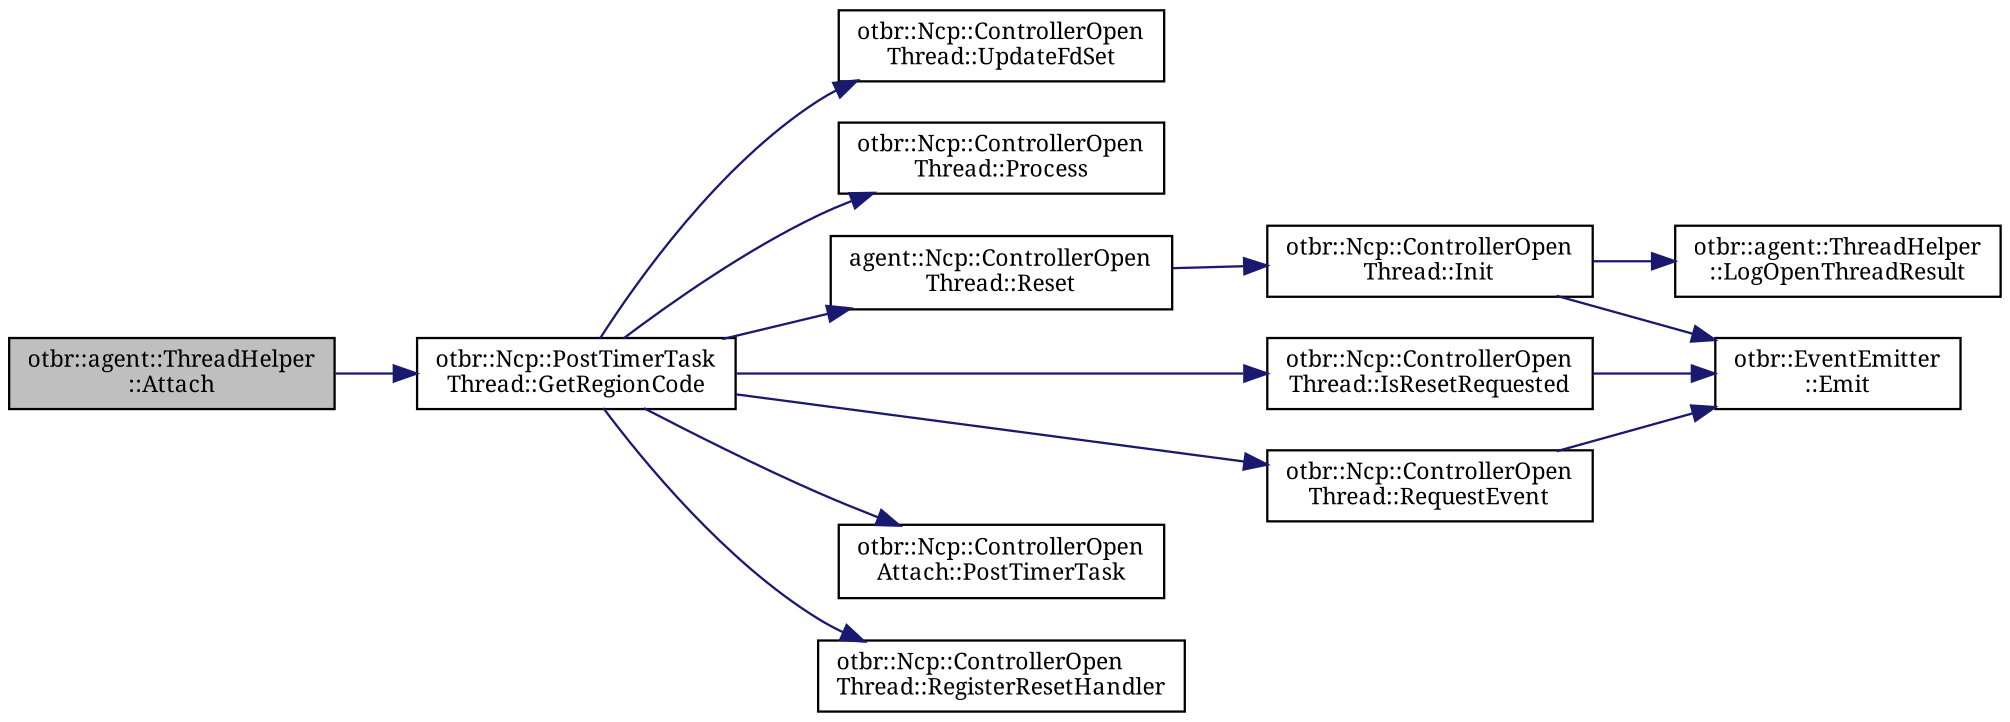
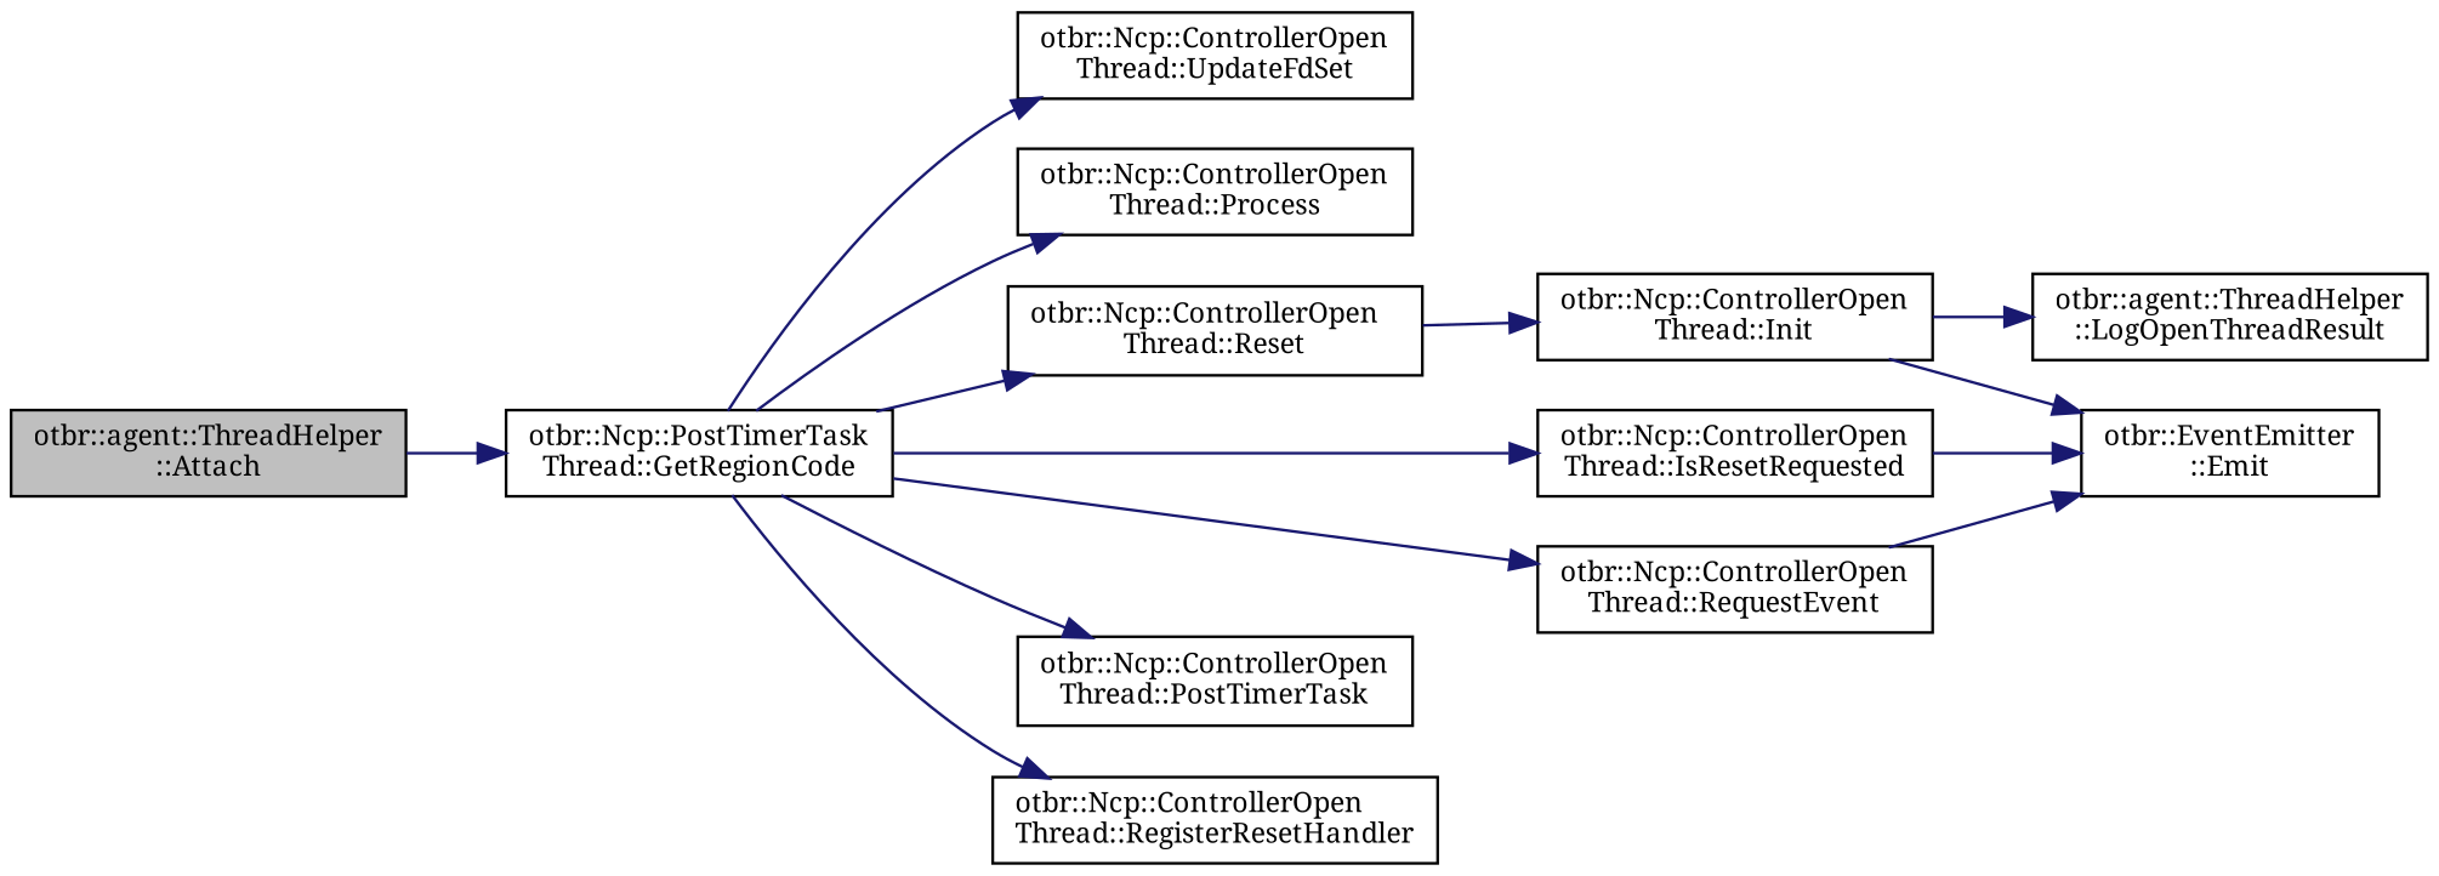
  digraph {
    fontname="Noto Serif"
    rankdir=LR
    node [color=black fillcolor=white fontname="Noto Serif" fontsize=10 shape=record style=filled]
    edge [color=midnightblue fontname="Noto Serif" fontsize=10 labelfontname=Helvetica labelfontsize=10 style=solid]
    n1 [fillcolor=grey75 fontcolor=black height=0.2 label="otbr::agent::ThreadHelper\l::Attach" width=0.4]
    n2 [height=0.2 label="otbr::Ncp::PostTimerTask\lThread::GetRegionCode" width=0.4]
    n3 [height=0.2 label="otbr::Ncp::ControllerOpen\lThread::UpdateFdSet" width=0.4]
    n4 [height=0.2 label="otbr::Ncp::ControllerOpen\lThread::Process" width=0.4]
-   n5 [height=0.2 label="agent::Ncp::ControllerOpen\lThread::Reset" width=0.4]
+   n5 [height=0.2 label="otbr::Ncp::ControllerOpen\lThread::Reset" width=0.4]
    n6 [height=0.2 label="otbr::Ncp::ControllerOpen\lThread::IsResetRequested" width=0.4]
    n7 [height=0.2 label="otbr::Ncp::ControllerOpen\lThread::RequestEvent" width=0.4]
-   n8 [height=0.2 label="otbr::Ncp::ControllerOpen\lAttach::PostTimerTask" width=0.4]
+   n8 [height=0.2 label="otbr::Ncp::ControllerOpen\lThread::PostTimerTask" width=0.4]
    n9 [height=0.2 label="otbr::Ncp::ControllerOpen\lThread::RegisterResetHandler" width=0.4]
    n10 [height=0.2 label="otbr::Ncp::ControllerOpen\lThread::Init" width=0.4]
    n11 [height=0.2 label="otbr::EventEmitter\l::Emit" width=0.4]
    n12 [height=0.2 label="otbr::agent::ThreadHelper\l::LogOpenThreadResult" width=0.4]
    n1 -> n2
    n2 -> n3
    n2 -> n4
    n2 -> n5
    n2 -> n6
    n2 -> n7
    n2 -> n8
    n2 -> n9
    n5 -> n10
    n6 -> n11
    n7 -> n11
    n10 -> n11
    n10 -> n12
  }
